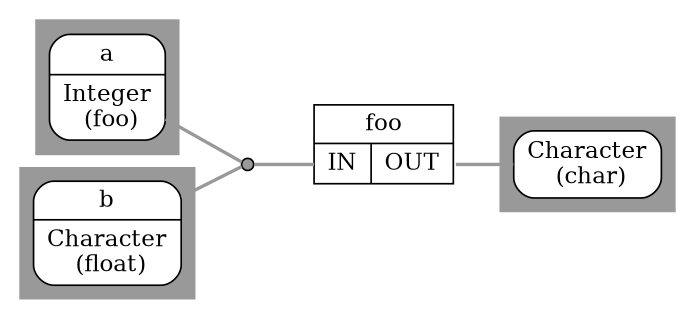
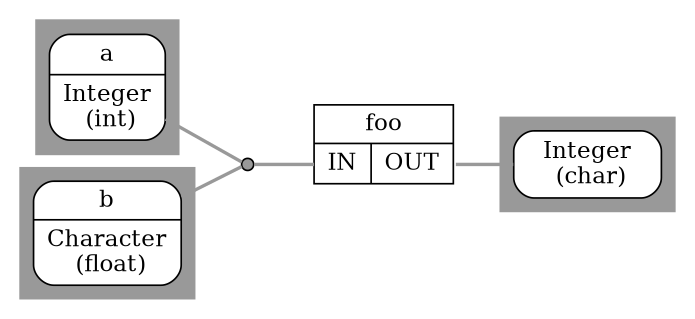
  digraph {
    color=gray60
    rankdir=LR
    splines=line
    style=filled
    node [fillcolor=white shape=Mrecord style=filled]
    edge [arrowhead=none color=gray60 penwidth=2.0 style=bold]
-   n1 [label="<f0> a| <f1>Integer\n (foo)"]
+   n1 [label="<f0> a| <f1>Integer\n (int)"]
    n2 [label="<f0> b| <f1>Character\n (float)"]
-   n3 [label="<f0>Character\n (char)"]
+   n3 [label="<f0>Integer\n (char)"]
    n4 [label="foo|{<in>IN|<out>OUT}" shape=record]
    node5 [color=black fillcolor=gray60 shape=point width=0.1]
    subgraph cluster_1 {
      n1
    }
    subgraph cluster_2 {
      n2
    }
    subgraph cluster_3 {
      n3
    }
    subgraph cluster_4 {
      color=white
      n4
      node5
    }
    n1 -> node5
    n2 -> node5
    n4 -> n3 [style=solid tailport=out]
    node5 -> n4 [headport=in]
  }
